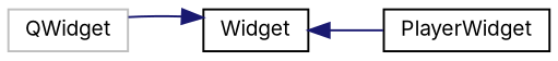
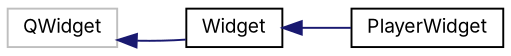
  digraph {
    fontname=Inter
    rankdir=LR
    node [color=black fillcolor=white fontname=Inter fontsize=10 shape=record style=filled]
    edge [color=midnightblue dir=back fontname=Inter fontsize=10 labelfontname=Helvetica labelfontsize=10 style=solid]
    n1 [color=grey75 height=0.2 label=QWidget width=0.4]
    n2 [height=0.2 label=Widget width=0.4]
    n3 [height=0.2 label=PlayerWidget width=0.4]
-   n2 -> n1
+   n1 -> n2
    n2 -> n3
  }
